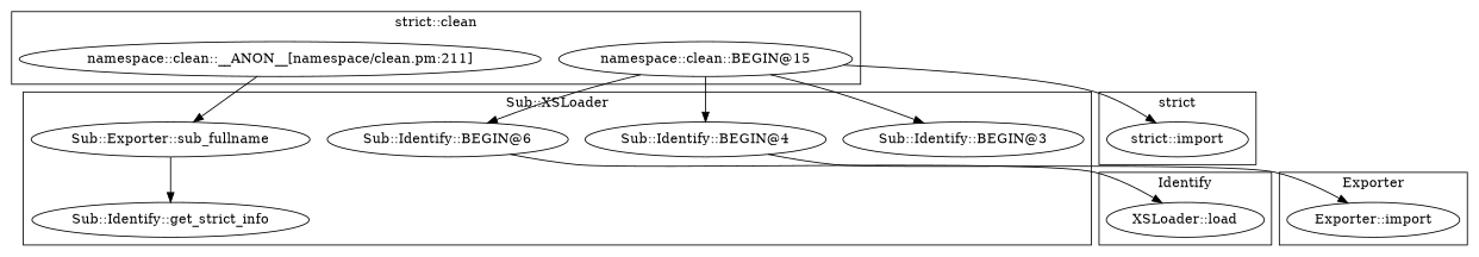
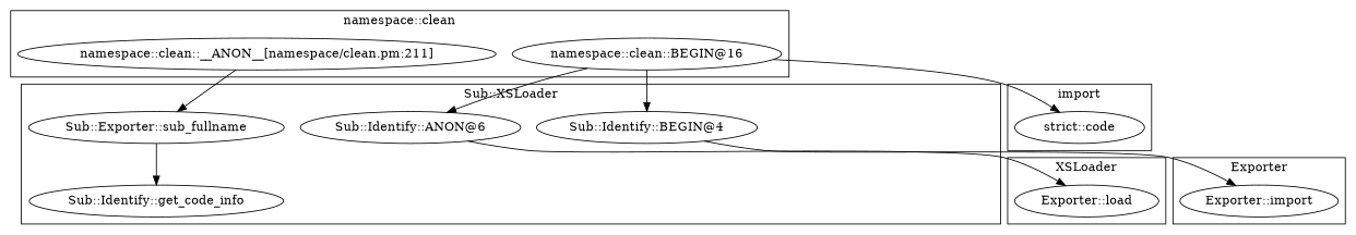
  digraph {
-   "Sub::Identify::BEGIN@3"
-   "Sub::Identify::get_code_info" [label="Sub::Identify::get_strict_info"]
+   "Sub::Identify::get_code_info"
    n3 [label="Sub::Exporter::sub_fullname"]
-   "Sub::Identify::BEGIN@6"
+   "Sub::Identify::BEGIN@6" [label="Sub::Identify::ANON@6"]
    "Sub::Identify::BEGIN@4"
-   "XSLoader::load"
-   "namespace::clean::BEGIN@15"
+   "XSLoader::load" [label="Exporter::load"]
+   "namespace::clean::BEGIN@15" [label="namespace::clean::BEGIN@16"]
    "namespace::clean::__ANON__[namespace/clean.pm:211]"
-   "strict::import"
+   "strict::import" [label="strict::code"]
    "Exporter::import"
    subgraph cluster_1 {
      label="Sub::XSLoader"
-     "Sub::Identify::BEGIN@3"
      "Sub::Identify::get_code_info"
      n3
      "Sub::Identify::BEGIN@6"
      "Sub::Identify::BEGIN@4"
    }
    subgraph cluster_2 {
-     label=Identify
+     label=XSLoader
      "XSLoader::load"
    }
    subgraph cluster_3 {
-     label="strict::clean"
+     label="namespace::clean"
      "namespace::clean::BEGIN@15"
      "namespace::clean::__ANON__[namespace/clean.pm:211]"
    }
    subgraph cluster_4 {
-     label="strict"
+     label=import
      "strict::import"
    }
    subgraph cluster_5 {
      label=Exporter
      "Exporter::import"
    }
    n3 -> "Sub::Identify::get_code_info"
    "Sub::Identify::BEGIN@6" -> "XSLoader::load"
    "Sub::Identify::BEGIN@4" -> "Exporter::import"
-   "namespace::clean::BEGIN@15" -> "Sub::Identify::BEGIN@3"
    "namespace::clean::BEGIN@15" -> "Sub::Identify::BEGIN@6"
    "namespace::clean::BEGIN@15" -> "Sub::Identify::BEGIN@4"
    "namespace::clean::BEGIN@15" -> "strict::import"
    "namespace::clean::__ANON__[namespace/clean.pm:211]" -> n3
  }
